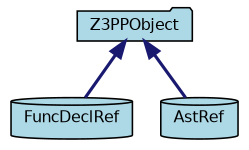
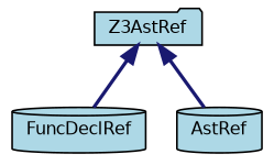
  digraph {
    node [color=black fillcolor=lightblue fontname=Helvetica fontsize=10 shape=cylinder style=filled]
    edge [color=midnightblue dir=back fontname=Helvetica fontsize=10 labelfontname=Helvetica labelfontsize=10 style=bold]
    n1 [fontcolor=black height=0.2 label=FuncDeclRef width=0.4]
    n2 [height=0.2 label=AstRef width=0.4]
-   n3 [height=0.2 label=Z3PPObject shape=folder width=0.4]
+   n3 [height=0.2 label=Z3AstRef shape=folder width=0.4]
    n3 -> n1
    n3 -> n2
  }
